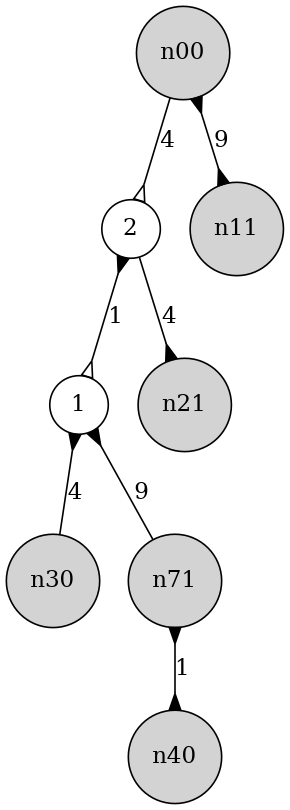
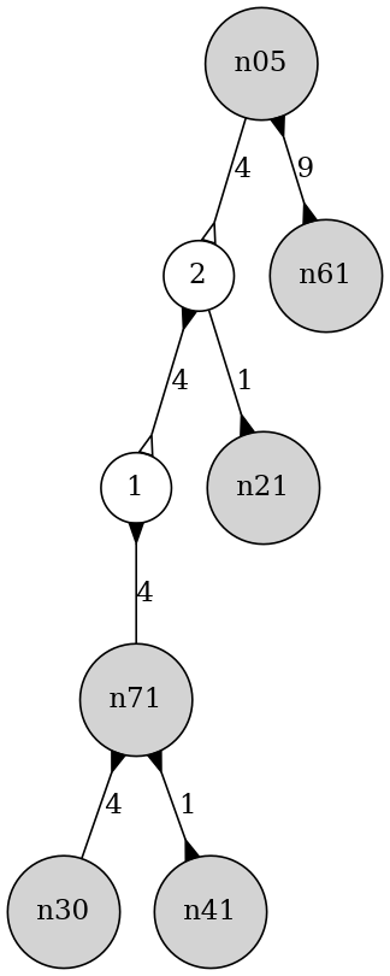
  digraph {
    node [shape=circle style=filled]
    edge [arrowhead=inv arrowtail=inv dir=both]
    n10 [label=2 style=solid]
    n20 [label=1 style=solid]
    n21
-   n00
-   n11
+   n00 [label=n05]
+   n11 [label=n61]
    n30
    n31 [label=n71]
-   n41 [label=n40]
-   n10 -> n20 [arrowhead=oinv label=1]
-   n10 -> n21 [arrowtail=none label=4]
-   n20 -> n30 [arrowhead=none label=4]
-   n20 -> n31 [arrowhead=none label=9]
+   n41
+   n10 -> n20 [arrowhead=oinv label=4]
+   n10 -> n21 [arrowtail=none label=1]
+   n31 -> n30 [arrowhead=none label=4]
+   n20 -> n31 [arrowhead=none label=4]
    n00 -> n10 [arrowhead=oinv arrowtail=none label=4]
    n00 -> n11 [label=9]
    n31 -> n41 [label=1]
  }
